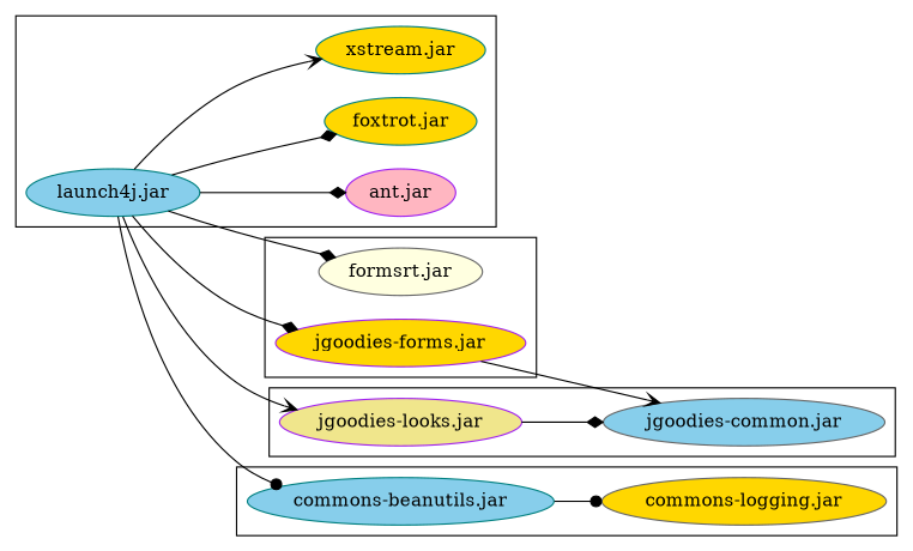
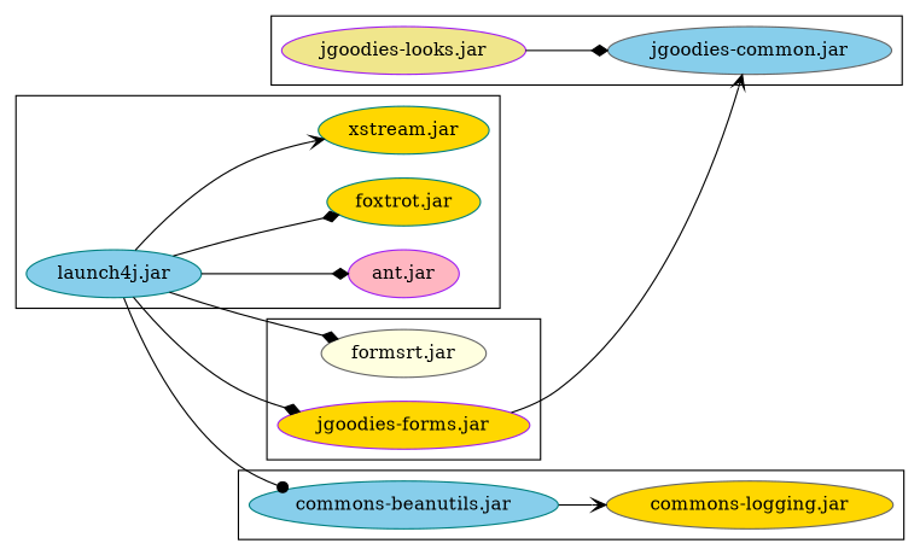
  digraph {
    rankdir=LR
    node [color=teal fillcolor=gold style=filled]
    edge [arrowhead=diamond]
    "formsrt.jar" [color=gray40 fillcolor=lightyellow]
    "jgoodies-forms.jar" [color=purple]
    "jgoodies-looks.jar" [color=purple fillcolor=khaki]
    "jgoodies-common.jar" [color=gray40 fillcolor=skyblue]
    "launch4j.jar" [fillcolor=skyblue]
    "ant.jar" [color=purple fillcolor=lightpink]
    "foxtrot.jar"
    "xstream.jar"
    "commons-beanutils.jar" [fillcolor=skyblue]
    "commons-logging.jar" [color=gray40]
    subgraph cluster_1 {
      "formsrt.jar"
      "jgoodies-forms.jar"
    }
    subgraph cluster_2 {
      "jgoodies-looks.jar"
      "jgoodies-common.jar"
    }
    subgraph cluster_3 {
      "launch4j.jar"
      "ant.jar"
      "foxtrot.jar"
      "xstream.jar"
    }
    subgraph cluster_4 {
      "commons-beanutils.jar"
      "commons-logging.jar"
    }
    "jgoodies-forms.jar" -> "jgoodies-common.jar" [arrowhead=vee]
    "jgoodies-looks.jar" -> "jgoodies-common.jar"
    "launch4j.jar" -> "formsrt.jar"
    "launch4j.jar" -> "jgoodies-forms.jar"
-   "launch4j.jar" -> "jgoodies-looks.jar" [arrowhead=vee]
    "launch4j.jar" -> "ant.jar"
    "launch4j.jar" -> "foxtrot.jar"
    "launch4j.jar" -> "xstream.jar" [arrowhead=vee]
    "launch4j.jar" -> "commons-beanutils.jar" [arrowhead=dot]
-   "commons-beanutils.jar" -> "commons-logging.jar" [arrowhead=dot]
+   "commons-beanutils.jar" -> "commons-logging.jar" [arrowhead=vee]
  }
